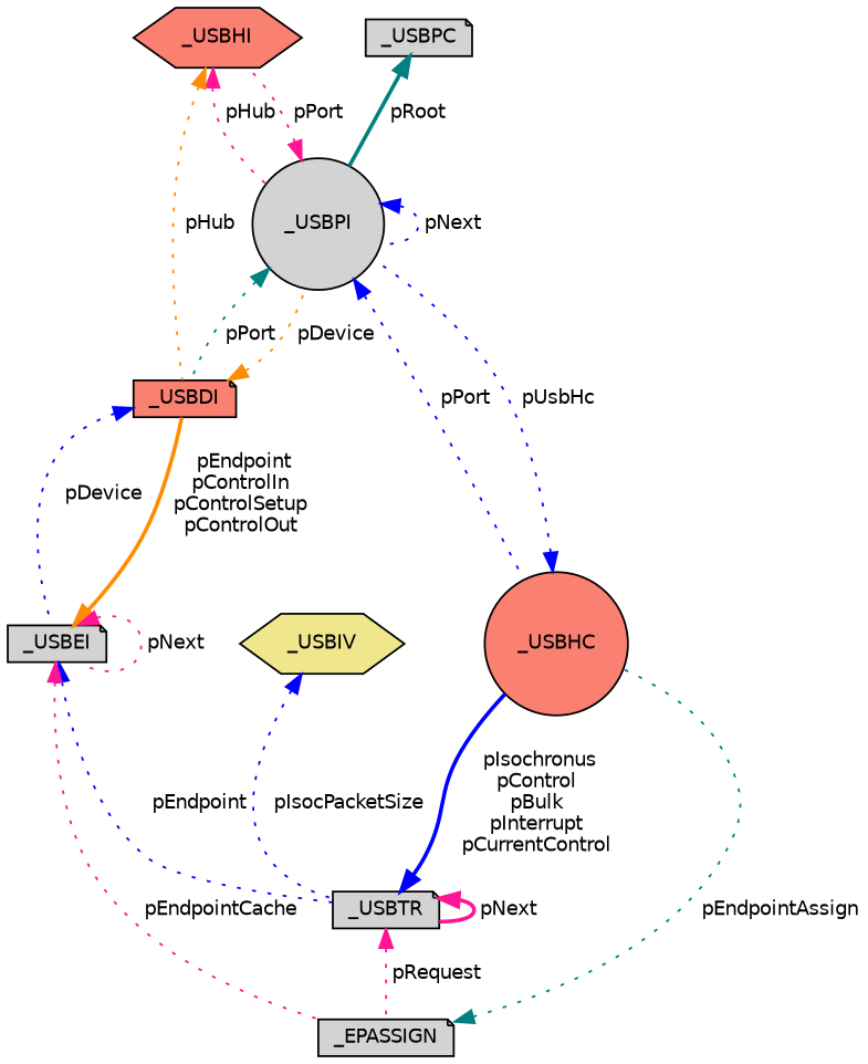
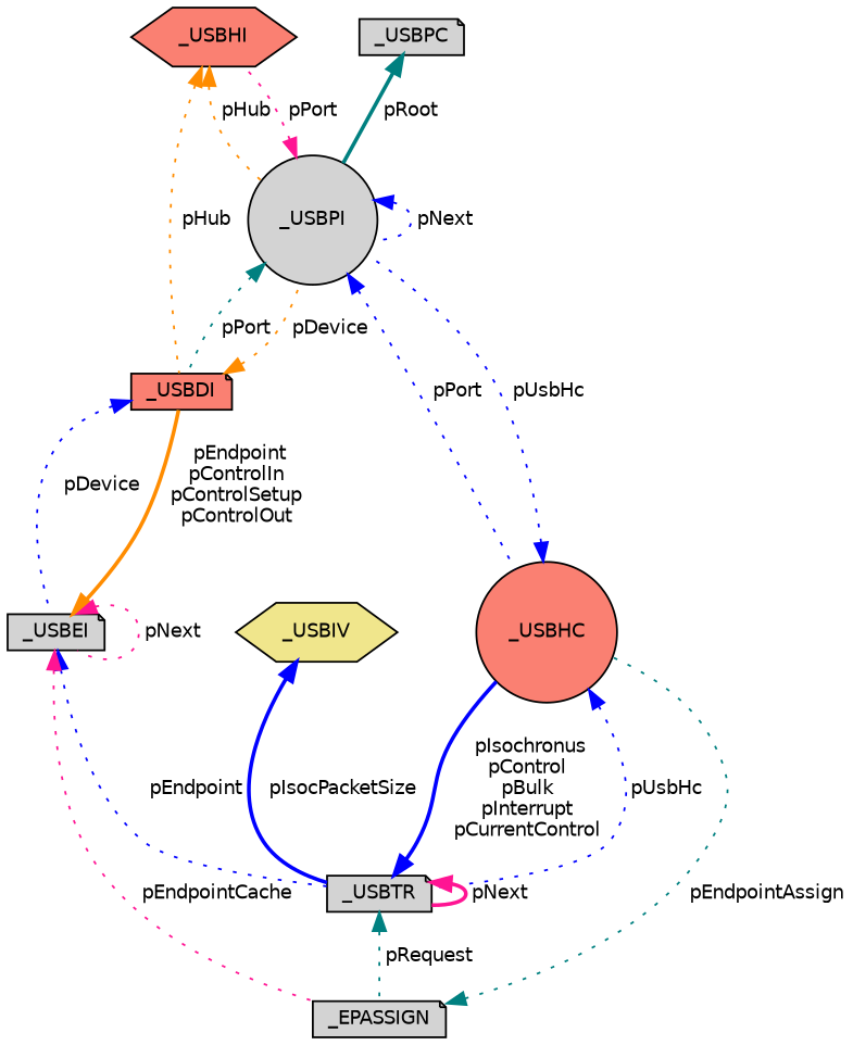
  digraph {
    node [color=black fillcolor=lightgrey fontname=Helvetica fontsize=10 shape=note style=filled]
    edge [color=blue dir=back fontname=Helvetica fontsize=10 labelfontname=Helvetica labelfontsize=10 style=dotted]
    n1 [fillcolor=salmon fontcolor=black height=0.2 label=_USBHI shape=hexagon width=0.4]
    n2 [height=0.2 label=_USBPI shape=circle width=0.4]
    n3 [fillcolor=salmon height=0.2 label=_USBDI width=0.4]
    n4 [fillcolor=salmon height=0.2 label=_USBHC shape=circle width=0.4]
    n5 [height=0.2 label=_USBEI width=0.4]
    n6 [height=0.2 label=_USBTR width=0.4]
    n7 [height=0.2 label=_EPASSIGN width=0.4]
    n8 [fillcolor=khaki height=0.2 label=_USBIV shape=hexagon width=0.4]
    n9 [height=0.2 label=_USBPC width=0.4]
-   n1 -> n2 [color=deeppink label=" pHub"]
+   n1 -> n2 [color=darkorange label=" pHub"]
    n1 -> n3 [color=darkorange label=" pHub"]
    n2 -> n1 [color=deeppink label=" pPort"]
    n2 -> n2 [label=" pNext"]
    n2 -> n3 [color=teal label=" pPort"]
    n2 -> n4 [label=" pPort"]
    n3 -> n2 [color=darkorange label=" pDevice"]
    n3 -> n5 [label=" pDevice"]
    n4 -> n2 [label=" pUsbHc"]
+   n4 -> n6 [label=" pUsbHc"]
    n5 -> n3 [color=darkorange label=" pEndpoint\npControlIn\npControlSetup\npControlOut" style=bold]
    n5 -> n5 [color=deeppink label=" pNext"]
    n5 -> n6 [label=" pEndpoint"]
    n5 -> n7 [color=deeppink label=" pEndpointCache"]
    n6 -> n4 [label=" pIsochronus\npControl\npBulk\npInterrupt\npCurrentControl" style=bold]
    n6 -> n6 [color=deeppink label=" pNext" style=bold]
-   n6 -> n7 [color=deeppink label=" pRequest"]
+   n6 -> n7 [color=teal label=" pRequest"]
    n7 -> n4 [color=teal label=" pEndpointAssign"]
-   n8 -> n6 [label=" pIsocPacketSize"]
+   n8 -> n6 [label=" pIsocPacketSize" style=bold]
    n9 -> n2 [color=teal label=" pRoot" style=bold]
  }
